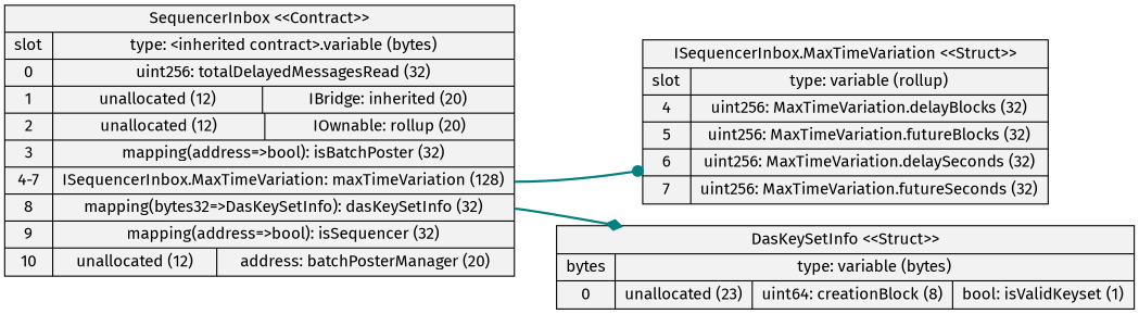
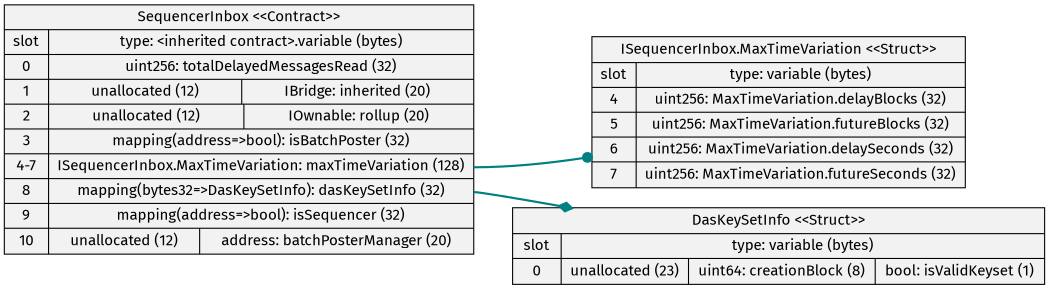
  digraph {
    arrowhead=open
    color=black
    fontname="Fira Sans"
    rankdir=LR
    node [fillcolor=gray95 fontname="Fira Sans" shape=record style=filled]
    edge [color=teal fontname="Fira Sans" style=bold]
    n1 [label="SequencerInbox \<\<Contract\>\>\n | {{ slot| 0 | 1 | 2 | 3 | 4-7 | 8 | 9 | 10 } | { type: \<inherited contract\>.variable (bytes) | {  uint256: totalDelayedMessagesRead (32) } | {  unallocated (12)  |  IBridge: inherited (20) } | {  unallocated (12)  |  IOwnable: rollup (20) } | {  mapping\(address=\>bool\): isBatchPoster (32) } | { <9> ISequencerInbox.MaxTimeVariation: maxTimeVariation (128) } | { <12> mapping\(bytes32=\>DasKeySetInfo\): dasKeySetInfo (32) } | {  mapping\(address=\>bool\): isSequencer (32) } | {  unallocated (12)  |  address: batchPosterManager (20) }}}"]
-   n2 [label="ISequencerInbox.MaxTimeVariation \<\<Struct\>\>\n | {{ slot| 4 | 5 | 6 | 7 } | { type: variable (rollup) | {  uint256: MaxTimeVariation.delayBlocks (32) } | {  uint256: MaxTimeVariation.futureBlocks (32) } | {  uint256: MaxTimeVariation.delaySeconds (32) } | {  uint256: MaxTimeVariation.futureSeconds (32) }}}"]
-   n3 [label="DasKeySetInfo \<\<Struct\>\>\n | {{ bytes| 0 } | { type: variable (bytes) | {  unallocated (23)  |  uint64: creationBlock (8)  |  bool: isValidKeyset (1) }}}"]
+   n2 [label="ISequencerInbox.MaxTimeVariation \<\<Struct\>\>\n | {{ slot| 4 | 5 | 6 | 7 } | { type: variable (bytes) | {  uint256: MaxTimeVariation.delayBlocks (32) } | {  uint256: MaxTimeVariation.futureBlocks (32) } | {  uint256: MaxTimeVariation.delaySeconds (32) } | {  uint256: MaxTimeVariation.futureSeconds (32) }}}"]
+   n3 [label="DasKeySetInfo \<\<Struct\>\>\n | {{ slot| 0 } | { type: variable (bytes) | {  unallocated (23)  |  uint64: creationBlock (8)  |  bool: isValidKeyset (1) }}}"]
    n1 -> n2 [arrowhead=dot tailport=9]
    n1 -> n3 [arrowhead=diamond tailport=12]
  }
